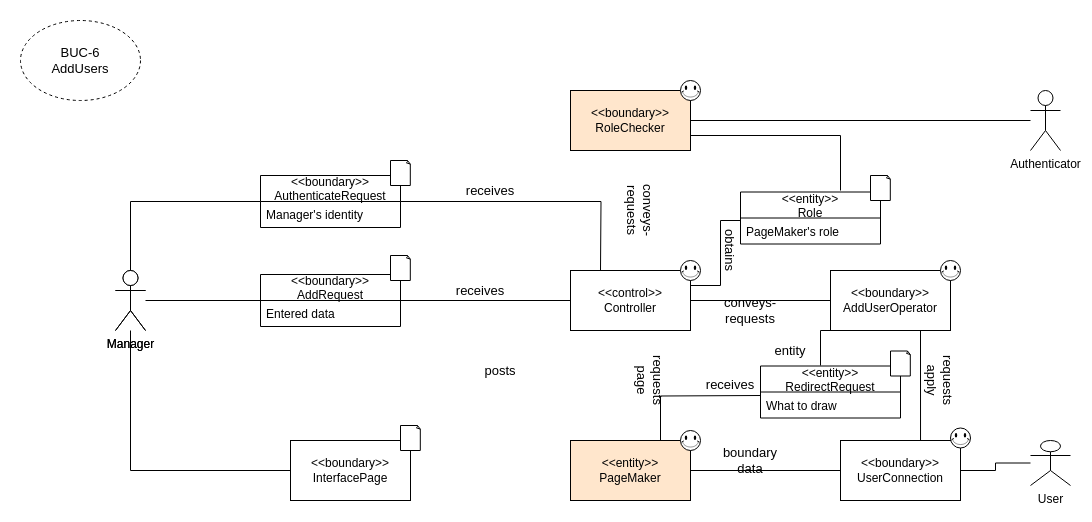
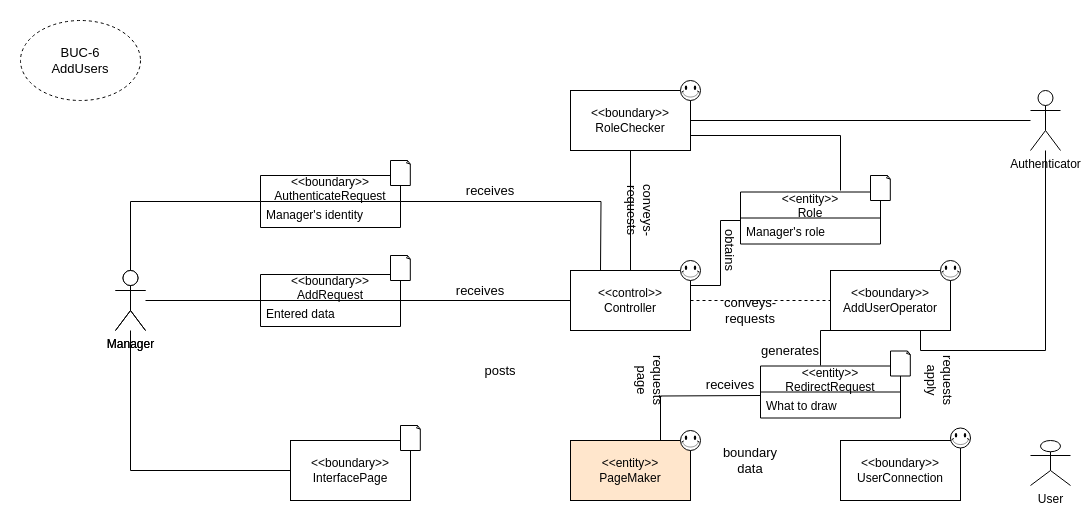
  <mxCell id="0" />
  <mxCell id="1" parent="0" />
  <mxCell id="2" style="edgeStyle=orthogonalEdgeStyle;rounded=0;orthogonalLoop=1;jettySize=auto;html=1;exitX=0.25;exitY=1;exitDx=0;exitDy=0;entryX=0.5;entryY=0;entryDx=0;entryDy=0;endArrow=none;endFill=0;" parent="1" source="4" edge="1"><mxGeometry relative="1" as="geometry"><Array as="points"><mxPoint x="820" y="330" /></Array><mxPoint x="820" y="365" as="targetPoint" /></mxGeometry></mxCell>
- <mxCell id="3" style="edgeStyle=orthogonalEdgeStyle;rounded=0;orthogonalLoop=1;jettySize=auto;html=1;exitX=0.75;exitY=1;exitDx=0;exitDy=0;entryX=0.667;entryY=0.017;entryDx=0;entryDy=0;entryPerimeter=0;endArrow=none;endFill=0;" parent="1" source="4" target="7" edge="1"><mxGeometry relative="1" as="geometry" /></mxCell>
+ <mxCell id="3" style="edgeStyle=orthogonalEdgeStyle;rounded=0;orthogonalLoop=1;jettySize=auto;html=1;exitX=0.75;exitY=1;exitDx=0;exitDy=0;endArrow=none;endFill=0;" parent="1" source="4" target="17" edge="1"><mxGeometry relative="1" as="geometry" /></mxCell>
  <mxCell id="4" value="&amp;lt;&amp;lt;boundary&amp;gt;&amp;gt;&lt;br&gt;AddUserOperator" style="rounded=0;whiteSpace=wrap;html=1;" parent="1" vertex="1"><mxGeometry x="830" y="270" width="120" height="60" as="geometry" /></mxCell>
  <mxCell id="5" value="Manager" style="shape=umlActor;verticalLabelPosition=bottom;verticalAlign=top;html=1;outlineConnect=0;" parent="1" vertex="1"><mxGeometry x="115" y="270" width="30" height="60" as="geometry" /></mxCell>
- <mxCell id="6" style="edgeStyle=orthogonalEdgeStyle;rounded=0;orthogonalLoop=1;jettySize=auto;html=1;endArrow=none;endFill=0;" parent="1" source="7" target="18" edge="1"><mxGeometry relative="1" as="geometry" /></mxCell>
  <mxCell id="7" value="&amp;lt;&amp;lt;boundary&amp;gt;&amp;gt;&lt;br&gt;UserConnection" style="rounded=0;whiteSpace=wrap;html=1;" parent="1" vertex="1"><mxGeometry x="840" y="440" width="120" height="60" as="geometry" /></mxCell>
- <mxCell id="9" value="&amp;lt;&amp;lt;boundary&amp;gt;&amp;gt;&lt;br&gt;RoleChecker" style="rounded=0;whiteSpace=wrap;html=1;fillColor=#ffe6cc;" parent="1" vertex="1"><mxGeometry y="90" width="120" height="60" as="geometry" x="570" /></mxCell>
+ <mxCell id="8" style="edgeStyle=orthogonalEdgeStyle;rounded=0;orthogonalLoop=1;jettySize=auto;html=1;entryX=0.5;entryY=0;entryDx=0;entryDy=0;endArrow=none;endFill=0;" parent="1" source="9" target="13" edge="1"><mxGeometry relative="1" as="geometry" /></mxCell>
+ <mxCell id="9" value="&amp;lt;&amp;lt;boundary&amp;gt;&amp;gt;&lt;br&gt;RoleChecker" style="rounded=0;whiteSpace=wrap;html=1;" parent="1" vertex="1"><mxGeometry y="90" width="120" height="60" as="geometry" x="570" /></mxCell>
  <mxCell id="10" style="edgeStyle=orthogonalEdgeStyle;rounded=0;orthogonalLoop=1;jettySize=auto;html=1;endArrow=none;endFill=0;" parent="1" source="11" target="5" edge="1"><mxGeometry relative="1" as="geometry" /></mxCell>
  <mxCell id="11" value="&amp;lt;&amp;lt;boundary&amp;gt;&amp;gt;&lt;br&gt;InterfacePage" style="rounded=0;whiteSpace=wrap;html=1;" parent="1" vertex="1"><mxGeometry x="290" y="440" width="120" height="60" as="geometry" /></mxCell>
- <mxCell id="12" style="edgeStyle=orthogonalEdgeStyle;rounded=0;orthogonalLoop=1;jettySize=auto;html=1;endArrow=none;endFill=0;" parent="1" source="13" target="4" edge="1"><mxGeometry relative="1" as="geometry" /></mxCell>
+ <mxCell id="12" style="edgeStyle=orthogonalEdgeStyle;rounded=0;orthogonalLoop=1;jettySize=auto;html=1;endArrow=none;endFill=0;dashed=1;" parent="1" source="13" target="4" edge="1"><mxGeometry relative="1" as="geometry" /></mxCell>
  <mxCell id="13" value="&amp;lt;&amp;lt;control&amp;gt;&amp;gt;&lt;br&gt;Controller" style="rounded=0;whiteSpace=wrap;html=1;" parent="1" vertex="1"><mxGeometry y="270" width="120" height="60" as="geometry" x="570" /></mxCell>
- <mxCell id="14" style="edgeStyle=orthogonalEdgeStyle;rounded=0;orthogonalLoop=1;jettySize=auto;html=1;endArrow=none;endFill=0;" parent="1" source="15" target="7" edge="1"><mxGeometry relative="1" as="geometry" /></mxCell>
  <mxCell id="15" value="&amp;lt;&amp;lt;entity&amp;gt;&amp;gt;&lt;br&gt;PageMaker" style="rounded=0;whiteSpace=wrap;html=1;fillColor=#ffe6cc;" parent="1" vertex="1"><mxGeometry y="440" width="120" height="60" as="geometry" x="570" /></mxCell>
  <mxCell id="16" style="edgeStyle=orthogonalEdgeStyle;rounded=0;orthogonalLoop=1;jettySize=auto;html=1;entryX=1;entryY=0.5;entryDx=0;entryDy=0;endArrow=none;endFill=0;" parent="1" source="17" target="9" edge="1"><mxGeometry relative="1" as="geometry" /></mxCell>
  <mxCell id="17" value="Authenticator" style="shape=umlActor;verticalLabelPosition=bottom;verticalAlign=top;html=1;outlineConnect=0;" parent="1" vertex="1"><mxGeometry x="1030" y="90" width="30" height="60" as="geometry" /></mxCell>
  <mxCell id="18" value="User" style="shape=umlActor;verticalLabelPosition=bottom;verticalAlign=top;html=1;outlineConnect=0;" parent="1" vertex="1"><mxGeometry x="1030" y="440" width="40" height="45" as="geometry" /></mxCell>
  <mxCell id="19" value="posts" style="text;html=1;strokeColor=none;fillColor=none;align=center;verticalAlign=middle;whiteSpace=wrap;rounded=0;fontSize=13;" parent="1" vertex="1"><mxGeometry x="480" y="360" width="40" height="20" as="geometry" /></mxCell>
  <mxCell id="20" value="boundary data" style="text;html=1;strokeColor=none;fillColor=none;align=center;verticalAlign=middle;whiteSpace=wrap;rounded=0;fontSize=13;" parent="1" vertex="1"><mxGeometry x="730" y="450" width="40" height="20" as="geometry" /></mxCell>
  <mxCell id="21" value="conveys-requests" style="text;html=1;strokeColor=none;fillColor=none;align=center;verticalAlign=middle;whiteSpace=wrap;rounded=0;fontSize=13;rotation=90;" parent="1" vertex="1"><mxGeometry x="620" y="200" width="40" height="20" as="geometry" /></mxCell>
  <mxCell id="22" value="conveys-requests" style="text;html=1;strokeColor=none;fillColor=none;align=center;verticalAlign=middle;whiteSpace=wrap;rounded=0;fontSize=13;" parent="1" vertex="1"><mxGeometry x="730" y="300" width="40" height="20" as="geometry" /></mxCell>
  <mxCell id="23" value="requests page" style="text;html=1;strokeColor=none;fillColor=none;align=center;verticalAlign=middle;whiteSpace=wrap;rounded=0;fontSize=13;rotation=90;" parent="1" vertex="1"><mxGeometry x="630" y="370" width="40" height="20" as="geometry" /></mxCell>
  <mxCell id="24" value="" style="verticalLabelPosition=bottom;verticalAlign=top;html=1;shape=mxgraph.basic.smiley;fontSize=13;" parent="1" vertex="1"><mxGeometry x="680" y="430" width="20" height="20" as="geometry" /></mxCell>
  <mxCell id="25" value="" style="verticalLabelPosition=bottom;verticalAlign=top;html=1;shape=mxgraph.basic.smiley;fontSize=13;" parent="1" vertex="1"><mxGeometry x="680" y="260" width="20" height="20" as="geometry" /></mxCell>
  <mxCell id="26" value="" style="verticalLabelPosition=bottom;verticalAlign=top;html=1;shape=mxgraph.basic.smiley;fontSize=13;" parent="1" vertex="1"><mxGeometry x="680" y="80" width="20" height="20" as="geometry" /></mxCell>
  <mxCell id="27" value="" style="verticalLabelPosition=bottom;verticalAlign=top;html=1;shape=mxgraph.basic.smiley;fontSize=13;" parent="1" vertex="1"><mxGeometry x="940" y="260" width="20" height="20" as="geometry" /></mxCell>
  <mxCell id="28" value="" style="verticalLabelPosition=bottom;verticalAlign=top;html=1;shape=mxgraph.basic.smiley;fontSize=13;" parent="1" vertex="1"><mxGeometry x="950" y="427.5" width="20" height="20" as="geometry" /></mxCell>
  <mxCell id="29" value="" style="whiteSpace=wrap;html=1;shape=mxgraph.basic.document;fontSize=13;" parent="1" vertex="1"><mxGeometry x="400" y="425" width="20" height="25" as="geometry" /></mxCell>
  <mxCell id="30" value="BUC-6&lt;br&gt;AddUsers" style="ellipse;whiteSpace=wrap;html=1;fontSize=13;dashed=1;" parent="1" vertex="1"><mxGeometry x="20" y="20" width="120" height="80" as="geometry" /></mxCell>
  <mxCell id="31" style="edgeStyle=orthogonalEdgeStyle;rounded=0;orthogonalLoop=1;jettySize=auto;html=1;exitX=0;exitY=0.5;exitDx=0;exitDy=0;entryX=0.75;entryY=0;entryDx=0;entryDy=0;endArrow=none;endFill=0;" parent="1" target="15" edge="1"><mxGeometry relative="1" as="geometry"><mxPoint x="760" y="395" as="sourcePoint" /></mxGeometry></mxCell>
- <mxCell id="32" value="entity" style="text;html=1;strokeColor=none;fillColor=none;align=center;verticalAlign=middle;whiteSpace=wrap;rounded=0;fontSize=13;" parent="1" vertex="1"><mxGeometry x="770" y="340" width="40" height="20" as="geometry" /></mxCell>
+ <mxCell id="32" value="generates" style="text;html=1;strokeColor=none;fillColor=none;align=center;verticalAlign=middle;whiteSpace=wrap;rounded=0;fontSize=13;" parent="1" vertex="1"><mxGeometry x="770" y="340" width="40" height="20" as="geometry" /></mxCell>
  <mxCell id="33" value="receives" style="text;html=1;strokeColor=none;fillColor=none;align=center;verticalAlign=middle;whiteSpace=wrap;rounded=0;fontSize=13;" parent="1" vertex="1"><mxGeometry x="710" y="374" width="40" height="20" as="geometry" /></mxCell>
  <mxCell id="34" value="requests apply" style="text;html=1;strokeColor=none;fillColor=none;align=center;verticalAlign=middle;whiteSpace=wrap;rounded=0;fontSize=13;rotation=90;" parent="1" vertex="1"><mxGeometry x="920" y="370" width="40" height="20" as="geometry" /></mxCell>
  <mxCell id="35" style="edgeStyle=orthogonalEdgeStyle;rounded=0;orthogonalLoop=1;jettySize=auto;html=1;endArrow=none;endFill=0;" edge="1" parent="1" source="36"><mxGeometry relative="1" as="geometry"><mxPoint x="270" y="300" as="targetPoint" /></mxGeometry></mxCell>
  <mxCell id="36" value="Manager" style="shape=umlActor;verticalLabelPosition=bottom;verticalAlign=top;html=1;outlineConnect=0;" vertex="1" parent="1"><mxGeometry x="115" y="270" width="30" height="60" as="geometry" /></mxCell>
  <mxCell id="37" style="edgeStyle=orthogonalEdgeStyle;rounded=0;orthogonalLoop=1;jettySize=auto;html=1;fontSize=13;endArrow=none;endFill=0;" edge="1" parent="1"><mxGeometry relative="1" as="geometry"><mxPoint x="390" y="300" as="sourcePoint" /><mxPoint y="300" as="targetPoint" x="570" /></mxGeometry></mxCell>
  <mxCell id="38" value="receives" style="text;html=1;strokeColor=none;fillColor=none;align=center;verticalAlign=middle;whiteSpace=wrap;rounded=0;fontSize=13;" vertex="1" parent="1"><mxGeometry x="470" y="180" width="40" height="20" as="geometry" /></mxCell>
  <mxCell id="39" value="receives" style="text;html=1;strokeColor=none;fillColor=none;align=center;verticalAlign=middle;whiteSpace=wrap;rounded=0;fontSize=13;" vertex="1" parent="1"><mxGeometry x="460" y="280" width="40" height="20" as="geometry" /></mxCell>
  <mxCell id="40" style="edgeStyle=orthogonalEdgeStyle;rounded=0;orthogonalLoop=1;jettySize=auto;html=1;entryX=0.25;entryY=0;entryDx=0;entryDy=0;endArrow=none;endFill=0;" edge="1" parent="1" source="42"><mxGeometry relative="1" as="geometry"><mxPoint x="600" y="270" as="targetPoint" /></mxGeometry></mxCell>
  <mxCell id="41" style="edgeStyle=orthogonalEdgeStyle;rounded=0;orthogonalLoop=1;jettySize=auto;html=1;entryX=0.5;entryY=0;entryDx=0;entryDy=0;entryPerimeter=0;endArrow=none;endFill=0;" edge="1" parent="1" source="42" target="36"><mxGeometry relative="1" as="geometry" /></mxCell>
  <mxCell id="42" value="&lt;&lt;boundary&gt;&gt;&#10;AuthenticateRequest" style="swimlane;fontStyle=0;childLayout=stackLayout;horizontal=1;startSize=26;fillColor=none;horizontalStack=0;resizeParent=1;resizeParentMax=0;resizeLast=0;collapsible=1;marginBottom=0;" vertex="1" parent="1"><mxGeometry x="260" y="175" width="140" height="52" as="geometry" /></mxCell>
  <mxCell id="43" value="Manager's identity" style="text;strokeColor=none;fillColor=none;align=left;verticalAlign=top;spacingLeft=4;spacingRight=4;overflow=hidden;rotatable=0;points=[[0,0.5],[1,0.5]];portConstraint=eastwest;" vertex="1" parent="42"><mxGeometry y="26" width="140" height="26" as="geometry" /></mxCell>
  <mxCell id="44" value="" style="whiteSpace=wrap;html=1;shape=mxgraph.basic.document;fontSize=13;" vertex="1" parent="1"><mxGeometry x="390" y="160" width="20" height="25" as="geometry" /></mxCell>
  <mxCell id="45" value="&lt;&lt;boundary&gt;&gt;&#10;AddRequest" style="swimlane;fontStyle=0;childLayout=stackLayout;horizontal=1;startSize=26;fillColor=none;horizontalStack=0;resizeParent=1;resizeParentMax=0;resizeLast=0;collapsible=1;marginBottom=0;" vertex="1" parent="1"><mxGeometry x="260" y="274" width="140" height="52" as="geometry" /></mxCell>
  <mxCell id="46" value="Entered data" style="text;strokeColor=none;fillColor=none;align=left;verticalAlign=top;spacingLeft=4;spacingRight=4;overflow=hidden;rotatable=0;points=[[0,0.5],[1,0.5]];portConstraint=eastwest;" vertex="1" parent="45"><mxGeometry y="26" width="140" height="26" as="geometry" /></mxCell>
  <mxCell id="47" value="" style="whiteSpace=wrap;html=1;shape=mxgraph.basic.document;fontSize=13;" vertex="1" parent="1"><mxGeometry x="390" y="255" width="20" height="25" as="geometry" /></mxCell>
  <mxCell id="48" style="edgeStyle=orthogonalEdgeStyle;rounded=0;orthogonalLoop=1;jettySize=auto;html=1;entryX=1;entryY=0.75;entryDx=0;entryDy=0;endArrow=none;endFill=0;" edge="1" parent="1"><mxGeometry relative="1" as="geometry"><Array as="points"><mxPoint x="840" y="135" /></Array><mxPoint x="840" y="190" as="sourcePoint" /><mxPoint x="690" y="135" as="targetPoint" /></mxGeometry></mxCell>
  <mxCell id="49" value="&lt;&lt;entity&gt;&gt;&#10;Role" style="swimlane;fontStyle=0;childLayout=stackLayout;horizontal=1;startSize=26;fillColor=none;horizontalStack=0;resizeParent=1;resizeParentMax=0;resizeLast=0;collapsible=1;marginBottom=0;" vertex="1" parent="1"><mxGeometry x="740" y="191.5" width="140" height="52" as="geometry"><mxRectangle x="160" y="240" width="90" height="30" as="alternateBounds" /></mxGeometry></mxCell>
- <mxCell id="50" value="PageMaker's role" style="text;strokeColor=none;fillColor=none;align=left;verticalAlign=top;spacingLeft=4;spacingRight=4;overflow=hidden;rotatable=0;points=[[0,0.5],[1,0.5]];portConstraint=eastwest;" vertex="1" parent="49"><mxGeometry y="26" width="140" height="26" as="geometry" /></mxCell>
+ <mxCell id="50" value="Manager's role" style="text;strokeColor=none;fillColor=none;align=left;verticalAlign=top;spacingLeft=4;spacingRight=4;overflow=hidden;rotatable=0;points=[[0,0.5],[1,0.5]];portConstraint=eastwest;" vertex="1" parent="49"><mxGeometry y="26" width="140" height="26" as="geometry" /></mxCell>
  <mxCell id="51" value="" style="whiteSpace=wrap;html=1;shape=mxgraph.basic.document;fontSize=13;" vertex="1" parent="1"><mxGeometry x="870" y="175" width="20" height="25" as="geometry" /></mxCell>
  <mxCell id="52" style="edgeStyle=orthogonalEdgeStyle;rounded=0;orthogonalLoop=1;jettySize=auto;html=1;entryX=1;entryY=0.25;entryDx=0;entryDy=0;endArrow=none;endFill=0;" edge="1" parent="1"><mxGeometry relative="1" as="geometry"><mxPoint x="740" y="220" as="sourcePoint" /><mxPoint x="690" y="285" as="targetPoint" /><Array as="points"><mxPoint x="720" y="220" /><mxPoint x="720" y="285" /></Array></mxGeometry></mxCell>
  <mxCell id="53" value="obtains" style="text;html=1;strokeColor=none;fillColor=none;align=center;verticalAlign=middle;whiteSpace=wrap;rounded=0;fontSize=13;rotation=90;" vertex="1" parent="1"><mxGeometry x="710" y="240" width="40" height="20" as="geometry" /></mxCell>
  <mxCell id="54" value="&lt;&lt;entity&gt;&gt;&#10;RedirectRequest" style="swimlane;fontStyle=0;childLayout=stackLayout;horizontal=1;startSize=26;fillColor=none;horizontalStack=0;resizeParent=1;resizeParentMax=0;resizeLast=0;collapsible=1;marginBottom=0;" vertex="1" parent="1"><mxGeometry x="760" y="365.5" width="140" height="52" as="geometry"><mxRectangle x="160" y="240" width="90" height="30" as="alternateBounds" /></mxGeometry></mxCell>
  <mxCell id="55" value="What to draw" style="text;strokeColor=none;fillColor=none;align=left;verticalAlign=top;spacingLeft=4;spacingRight=4;overflow=hidden;rotatable=0;points=[[0,0.5],[1,0.5]];portConstraint=eastwest;" vertex="1" parent="54"><mxGeometry y="26" width="140" height="26" as="geometry" /></mxCell>
  <mxCell id="56" value="" style="whiteSpace=wrap;html=1;shape=mxgraph.basic.document;fontSize=13;" vertex="1" parent="1"><mxGeometry x="890" y="350.5" width="20" height="25" as="geometry" /></mxCell>
